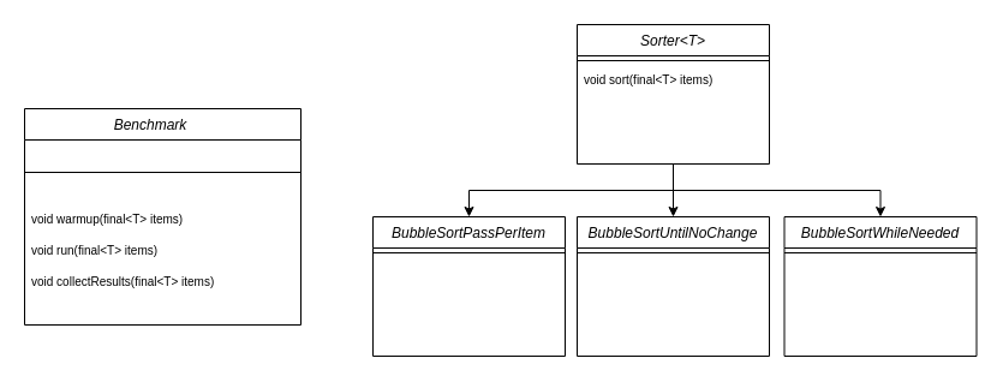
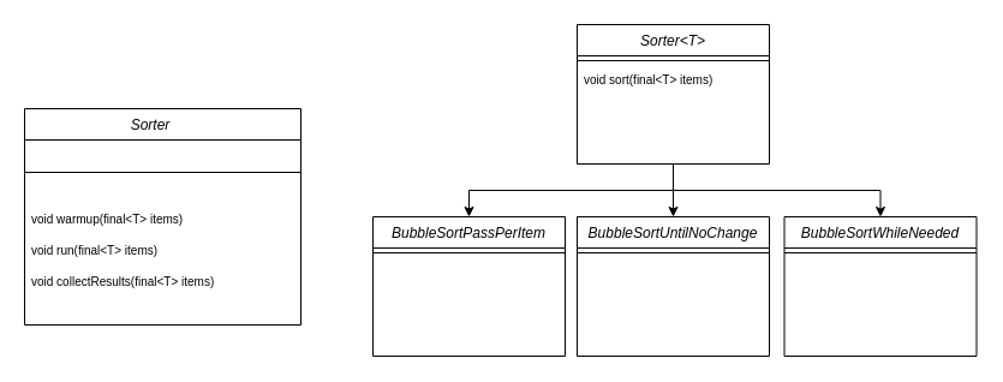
  <mxCell id="0" />
  <mxCell id="1" parent="0" />
- <mxCell id="2" value="Benchmark      " style="swimlane;fontStyle=2;align=center;verticalAlign=top;childLayout=stackLayout;horizontal=1;startSize=26;horizontalStack=0;resizeParent=1;resizeLast=0;collapsible=1;marginBottom=0;rounded=0;shadow=0;strokeWidth=1;" parent="1" vertex="1"><mxGeometry x="20" y="90" width="230" height="180" as="geometry"><mxRectangle x="230" y="140" width="160" height="26" as="alternateBounds" /></mxGeometry></mxCell>
+ <mxCell id="2" value="Sorter      " style="swimlane;fontStyle=2;align=center;verticalAlign=top;childLayout=stackLayout;horizontal=1;startSize=26;horizontalStack=0;resizeParent=1;resizeLast=0;collapsible=1;marginBottom=0;rounded=0;shadow=0;strokeWidth=1;" parent="1" vertex="1"><mxGeometry x="20" y="90" width="230" height="180" as="geometry"><mxRectangle x="230" y="140" width="160" height="26" as="alternateBounds" /></mxGeometry></mxCell>
  <mxCell id="3" value="" style="line;html=1;strokeWidth=1;align=left;verticalAlign=middle;spacingTop=-1;spacingLeft=3;spacingRight=3;rotatable=0;labelPosition=right;points=[];portConstraint=eastwest;" parent="2" vertex="1"><mxGeometry y="26" width="230" height="54" as="geometry" /></mxCell>
  <mxCell id="4" value="void warmup(final&lt;T&gt; items)" style="text;align=left;verticalAlign=top;spacingLeft=4;spacingRight=4;overflow=hidden;rotatable=0;points=[[0,0.5],[1,0.5]];portConstraint=eastwest;fontSize=10;" vertex="1" parent="2"><mxGeometry y="80" width="230" height="26" as="geometry" /></mxCell>
  <mxCell id="5" value="void run(final&lt;T&gt; items)" style="text;align=left;verticalAlign=top;spacingLeft=4;spacingRight=4;overflow=hidden;rotatable=0;points=[[0,0.5],[1,0.5]];portConstraint=eastwest;fontSize=10;" vertex="1" parent="2"><mxGeometry y="106" width="230" height="26" as="geometry" /></mxCell>
  <mxCell id="6" value="void collectResults(final&lt;T&gt; items)" style="text;align=left;verticalAlign=top;spacingLeft=4;spacingRight=4;overflow=hidden;rotatable=0;points=[[0,0.5],[1,0.5]];portConstraint=eastwest;fontSize=10;" vertex="1" parent="2"><mxGeometry y="132" width="230" height="26" as="geometry" /></mxCell>
  <mxCell id="7" value="BubbleSortPassPerItem" style="swimlane;fontStyle=2;align=center;verticalAlign=top;childLayout=stackLayout;horizontal=1;startSize=26;horizontalStack=0;resizeParent=1;resizeLast=0;collapsible=1;marginBottom=0;rounded=0;shadow=0;strokeWidth=1;labelBackgroundColor=none;fontColor=default;" parent="1" vertex="1"><mxGeometry x="310" y="180" width="160" height="116" as="geometry"><mxRectangle x="550" y="140" width="160" height="26" as="alternateBounds" /></mxGeometry></mxCell>
  <mxCell id="8" value="" style="line;html=1;strokeWidth=1;align=left;verticalAlign=middle;spacingTop=-1;spacingLeft=3;spacingRight=3;rotatable=0;labelPosition=right;points=[];portConstraint=eastwest;" parent="7" vertex="1"><mxGeometry y="26" width="160" height="8" as="geometry" /></mxCell>
  <mxCell id="9" value="Sorter&lt;T&gt;" style="swimlane;fontStyle=2;align=center;verticalAlign=top;childLayout=stackLayout;horizontal=1;startSize=26;horizontalStack=0;resizeParent=1;resizeLast=0;collapsible=1;marginBottom=0;rounded=0;shadow=0;strokeWidth=1;labelBackgroundColor=none;fontColor=default;" vertex="1" parent="1"><mxGeometry x="480" y="20" width="160" height="116" as="geometry"><mxRectangle x="550" y="140" width="160" height="26" as="alternateBounds" /></mxGeometry></mxCell>
  <mxCell id="10" value="" style="line;html=1;strokeWidth=1;align=left;verticalAlign=middle;spacingTop=-1;spacingLeft=3;spacingRight=3;rotatable=0;labelPosition=right;points=[];portConstraint=eastwest;" vertex="1" parent="9"><mxGeometry y="26" width="160" height="8" as="geometry" /></mxCell>
  <mxCell id="11" value="void sort(final&lt;T&gt; items)" style="text;align=left;verticalAlign=top;spacingLeft=4;spacingRight=4;overflow=hidden;rotatable=0;points=[[0,0.5],[1,0.5]];portConstraint=eastwest;fontSize=10;" vertex="1" parent="9"><mxGeometry y="34" width="160" height="26" as="geometry" /></mxCell>
  <mxCell id="12" value="BubbleSortWhileNeeded&#10;" style="swimlane;fontStyle=2;align=center;verticalAlign=top;childLayout=stackLayout;horizontal=1;startSize=26;horizontalStack=0;resizeParent=1;resizeLast=0;collapsible=1;marginBottom=0;rounded=0;shadow=0;strokeWidth=1;labelBackgroundColor=none;fontColor=default;" vertex="1" parent="1"><mxGeometry x="652.5" y="180" width="160" height="116" as="geometry"><mxRectangle x="550" y="140" width="160" height="26" as="alternateBounds" /></mxGeometry></mxCell>
  <mxCell id="13" value="" style="line;html=1;strokeWidth=1;align=left;verticalAlign=middle;spacingTop=-1;spacingLeft=3;spacingRight=3;rotatable=0;labelPosition=right;points=[];portConstraint=eastwest;" vertex="1" parent="12"><mxGeometry y="26" width="160" height="8" as="geometry" /></mxCell>
  <mxCell id="14" value="BubbleSortUntilNoChange" style="swimlane;fontStyle=2;align=center;verticalAlign=top;childLayout=stackLayout;horizontal=1;startSize=26;horizontalStack=0;resizeParent=1;resizeLast=0;collapsible=1;marginBottom=0;rounded=0;shadow=0;strokeWidth=1;labelBackgroundColor=none;fontColor=default;" vertex="1" parent="1"><mxGeometry x="480" y="180" width="160" height="116" as="geometry"><mxRectangle x="550" y="140" width="160" height="26" as="alternateBounds" /></mxGeometry></mxCell>
  <mxCell id="15" value="" style="line;html=1;strokeWidth=1;align=left;verticalAlign=middle;spacingTop=-1;spacingLeft=3;spacingRight=3;rotatable=0;labelPosition=right;points=[];portConstraint=eastwest;" vertex="1" parent="14"><mxGeometry y="26" width="160" height="8" as="geometry" /></mxCell>
  <mxCell id="16" value="" style="edgeStyle=elbowEdgeStyle;elbow=vertical;endArrow=classic;html=1;rounded=0;fontSize=10;fontColor=default;exitX=0.5;exitY=1;exitDx=0;exitDy=0;entryX=0.5;entryY=0;entryDx=0;entryDy=0;" edge="1" parent="1" source="9" target="7"><mxGeometry width="50" height="50" relative="1" as="geometry"><mxPoint x="350" y="330" as="sourcePoint" /><mxPoint x="400" y="280" as="targetPoint" /></mxGeometry></mxCell>
  <mxCell id="17" value="" style="edgeStyle=elbowEdgeStyle;elbow=vertical;endArrow=classic;html=1;rounded=0;fontSize=10;fontColor=default;exitX=0.5;exitY=1;exitDx=0;exitDy=0;entryX=0.5;entryY=0;entryDx=0;entryDy=0;" edge="1" parent="1" source="9" target="12"><mxGeometry width="50" height="50" relative="1" as="geometry"><mxPoint x="570" y="146" as="sourcePoint" /><mxPoint x="400" y="190" as="targetPoint" /></mxGeometry></mxCell>
  <mxCell id="18" value="" style="edgeStyle=elbowEdgeStyle;elbow=vertical;endArrow=classic;html=1;rounded=0;fontSize=10;fontColor=default;exitX=0.5;exitY=1;exitDx=0;exitDy=0;entryX=0.5;entryY=0;entryDx=0;entryDy=0;" edge="1" parent="1" source="9" target="14"><mxGeometry width="50" height="50" relative="1" as="geometry"><mxPoint x="580" y="156" as="sourcePoint" /><mxPoint x="410" y="200" as="targetPoint" /></mxGeometry></mxCell>
